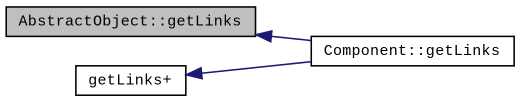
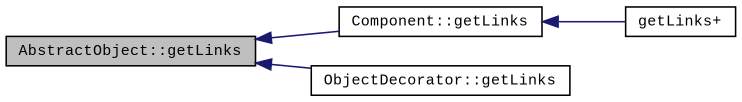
  digraph {
    fontname="Liberation Mono"
    rankdir=LR
    node [color=black fillcolor=white fontname="Liberation Mono" fontsize=10 shape=record style=filled]
    edge [color=midnightblue dir=back fontname="Liberation Mono" fontsize=10 labelfontname=Helvetica labelfontsize=10 style=solid]
    n1 [fillcolor=grey75 fontcolor=black height=0.2 label="AbstractObject::getLinks" width=0.4]
    n2 [height=0.2 label="Component::getLinks" width=0.4]
+   n3 [height=0.2 label="ObjectDecorator::getLinks" width=0.4]
    n4 [height=0.2 label="getLinks+" width=0.4]
    n1 -> n2
-   n4 -> n2
+   n1 -> n3
+   n2 -> n4
  }
